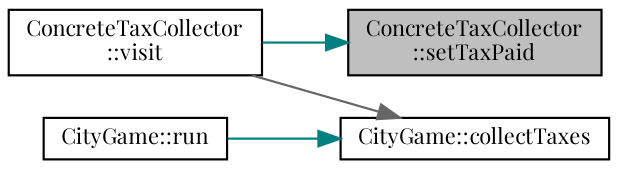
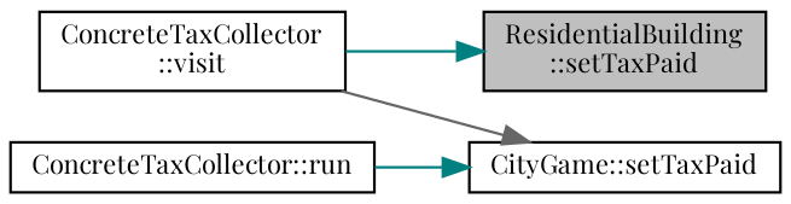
  digraph {
    fontname="Playfair Display"
    rankdir=RL
    node [color=black fillcolor=white fontname="Playfair Display" fontsize=10 shape=record style=filled]
    edge [color=teal dir=back fontname="Playfair Display" fontsize=10 labelfontname=Helvetica labelfontsize=10 style=solid]
-   n1 [fillcolor=grey75 fontcolor=black height=0.2 label="ConcreteTaxCollector\l::setTaxPaid" width=0.4]
+   n1 [fillcolor=grey75 fontcolor=black height=0.2 label="ResidentialBuilding\l::setTaxPaid" width=0.4]
    n2 [height=0.2 label="ConcreteTaxCollector\l::visit" width=0.4]
-   n3 [height=0.2 label="CityGame::collectTaxes" width=0.4]
-   n4 [height=0.2 label="CityGame::run" width=0.4]
+   n3 [height=0.2 label="CityGame::setTaxPaid" width=0.4]
+   n4 [height=0.2 label="ConcreteTaxCollector::run" width=0.4]
    n1 -> n2
    n3 -> n2 [color=gray40]
    n3 -> n4
  }
